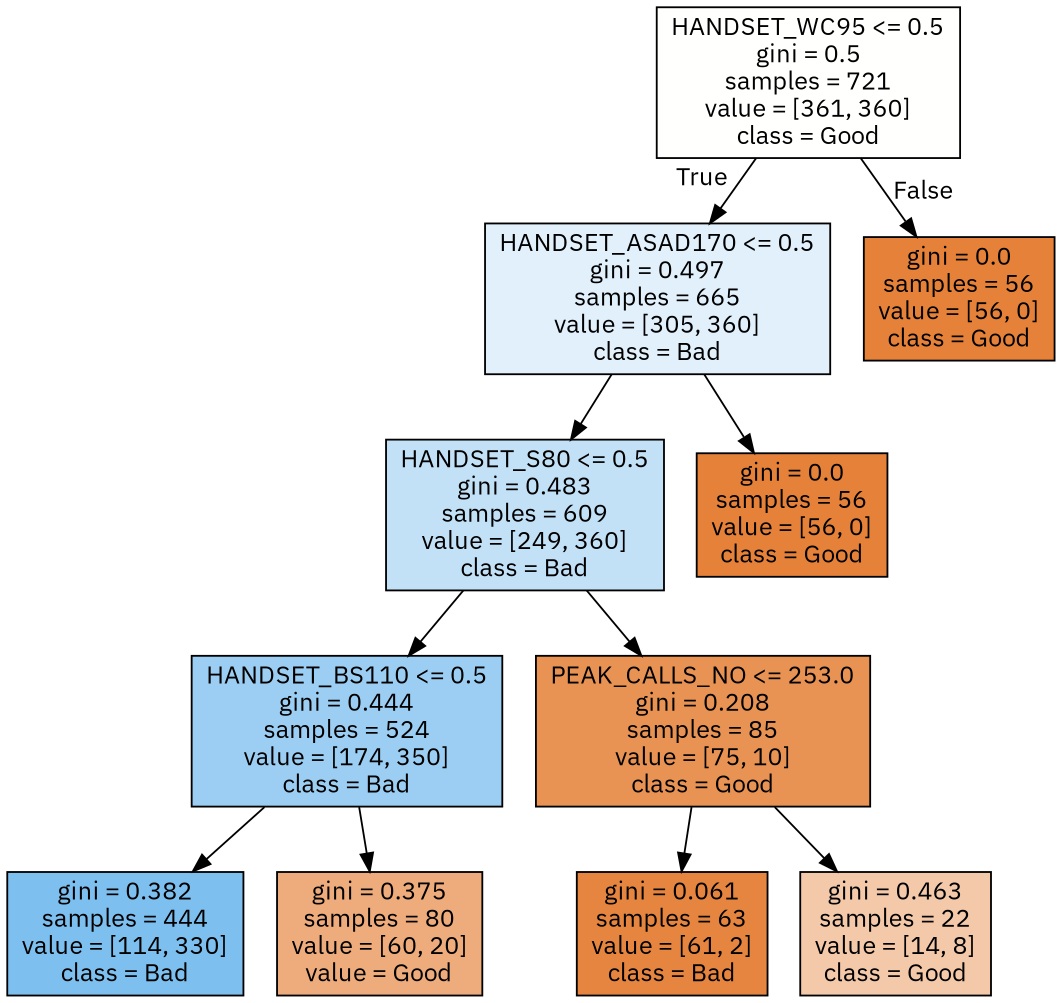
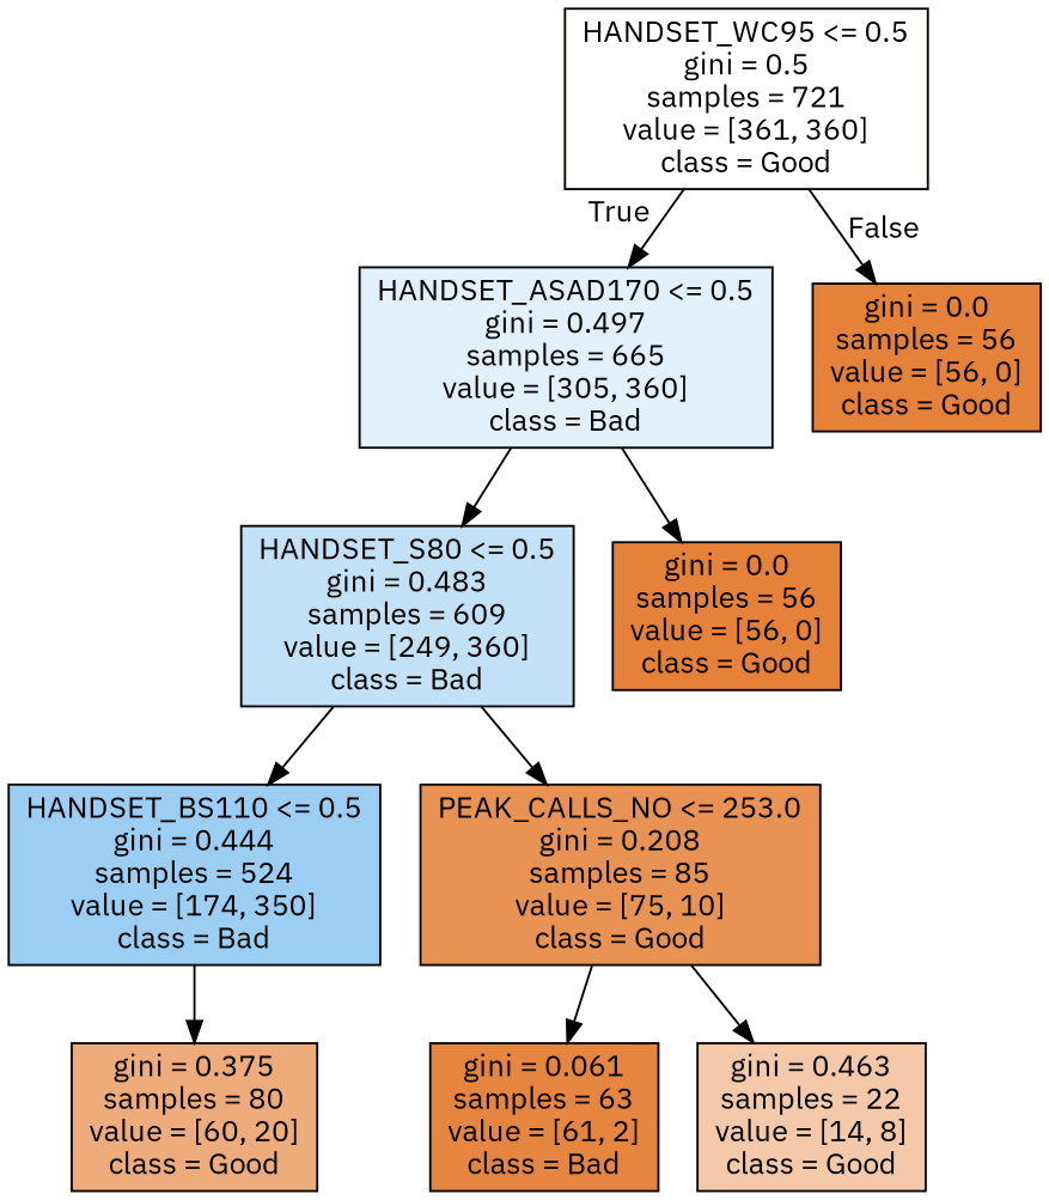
  digraph {
    fontname="IBM Plex Sans"
    node [color=black fillcolor="#e58139" fontname="IBM Plex Sans" shape=box style=filled]
    edge [fontname="IBM Plex Sans"]
    n1 [fillcolor="#fffffe" label="HANDSET_WC95 <= 0.5\ngini = 0.5\nsamples = 721\nvalue = [361, 360]\nclass = Good"]
    n2 [fillcolor="#e1f0fb" label="HANDSET_ASAD170 <= 0.5\ngini = 0.497\nsamples = 665\nvalue = [305, 360]\nclass = Bad"]
    n3 [label="gini = 0.0\nsamples = 56\nvalue = [56, 0]\nclass = Good"]
    n4 [fillcolor="#c2e1f7" label="HANDSET_S80 <= 0.5\ngini = 0.483\nsamples = 609\nvalue = [249, 360]\nclass = Bad"]
    n5 [label="gini = 0.0\nsamples = 56\nvalue = [56, 0]\nclass = Good"]
    n6 [fillcolor="#9bcef2" label="HANDSET_BS110 <= 0.5\ngini = 0.444\nsamples = 524\nvalue = [174, 350]\nclass = Bad"]
    n7 [fillcolor="#e89253" label="PEAK_CALLS_NO <= 253.0\ngini = 0.208\nsamples = 85\nvalue = [75, 10]\nclass = Good"]
-   n8 [fillcolor="#7dbfee" label="gini = 0.382\nsamples = 444\nvalue = [114, 330]\nclass = Bad"]
-   n9 [fillcolor="#eeab7b" label="gini = 0.375\nsamples = 80\nvalue = [60, 20]\nvalue = Good"]
+   n9 [fillcolor="#eeab7b" label="gini = 0.375\nsamples = 80\nvalue = [60, 20]\nclass = Good"]
    n10 [fillcolor="#e6853f" label="gini = 0.061\nsamples = 63\nvalue = [61, 2]\nclass = Bad"]
    n11 [fillcolor="#f4c9aa" label="gini = 0.463\nsamples = 22\nvalue = [14, 8]\nclass = Good"]
    n1 -> n2 [headlabel=True labelangle=45 labeldistance=2.5]
    n1 -> n3 [headlabel=False labelangle=-45 labeldistance=2.5]
    n2 -> n4
    n2 -> n5
    n4 -> n6
    n4 -> n7
-   n6 -> n8
    n6 -> n9
    n7 -> n10
    n7 -> n11
  }
